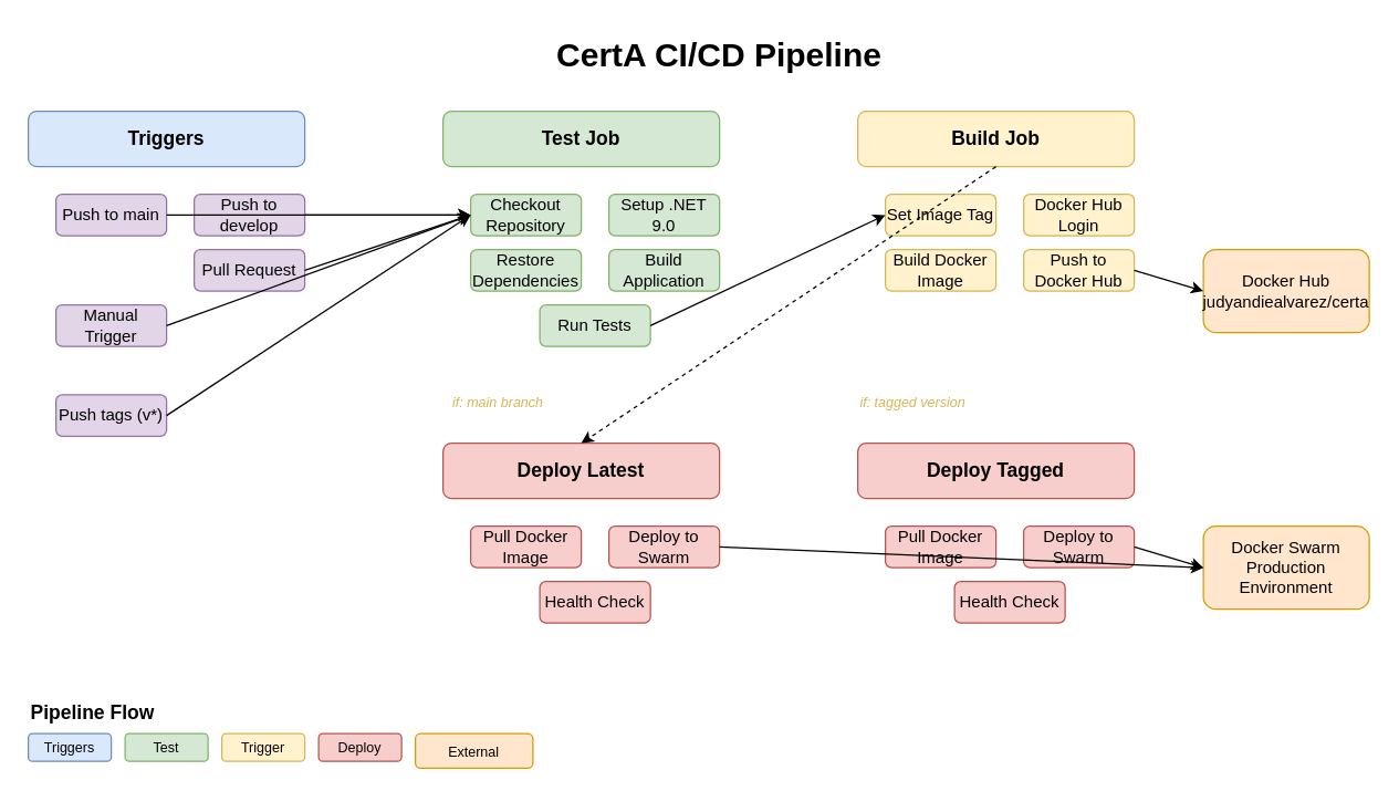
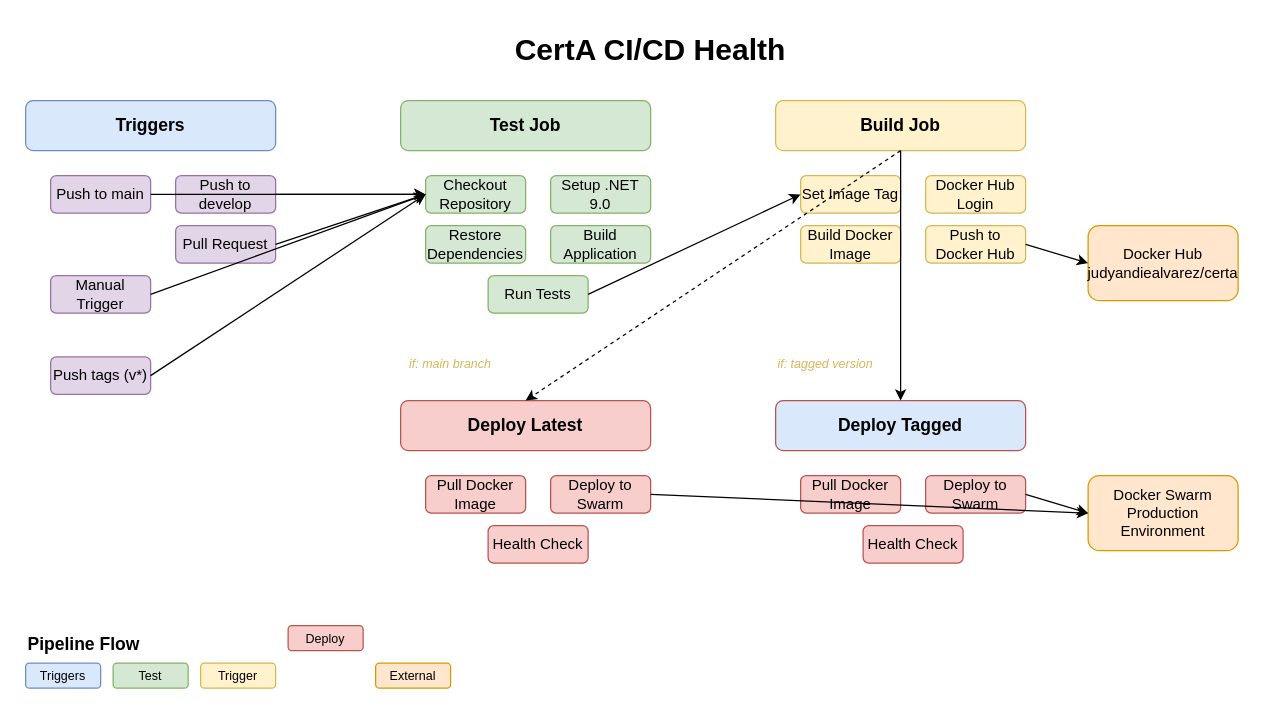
  <mxCell id="0" />
  <mxCell id="1" parent="0" />
- <mxCell id="2" value="CertA CI/CD Pipeline" style="text;html=1;strokeColor=none;fillColor=none;align=center;verticalAlign=middle;whiteSpace=wrap;rounded=0;fontSize=24;fontStyle=1;" vertex="1" parent="1"><mxGeometry x="370" y="20" width="300" height="40" as="geometry" /></mxCell>
+ <mxCell id="2" value="CertA CI/CD Health" style="text;html=1;strokeColor=none;fillColor=none;align=center;verticalAlign=middle;whiteSpace=wrap;rounded=0;fontSize=24;fontStyle=1;" vertex="1" parent="1"><mxGeometry x="370" y="20" width="300" height="40" as="geometry" /></mxCell>
  <mxCell id="3" value="Triggers" style="rounded=1;whiteSpace=wrap;html=1;fillColor=#dae8fc;strokeColor=#6c8ebf;fontSize=14;fontStyle=1;" vertex="1" parent="1"><mxGeometry x="20" y="80" width="200" height="40" as="geometry" /></mxCell>
  <mxCell id="4" value="Push to main" style="rounded=1;whiteSpace=wrap;html=1;fillColor=#e1d5e7;strokeColor=#9673a6;" vertex="1" parent="1"><mxGeometry x="40" y="140" width="80" height="30" as="geometry" /></mxCell>
  <mxCell id="5" value="Push to develop" style="rounded=1;whiteSpace=wrap;html=1;fillColor=#e1d5e7;strokeColor=#9673a6;" vertex="1" parent="1"><mxGeometry x="140" y="140" width="80" height="30" as="geometry" /></mxCell>
  <mxCell id="6" value="Push tags (v*)" style="rounded=1;whiteSpace=wrap;html=1;fillColor=#e1d5e7;strokeColor=#9673a6;" vertex="1" parent="1"><mxGeometry x="40" y="285" width="80" height="30" as="geometry" /></mxCell>
  <mxCell id="7" value="Pull Request" style="rounded=1;whiteSpace=wrap;html=1;fillColor=#e1d5e7;strokeColor=#9673a6;" vertex="1" parent="1"><mxGeometry x="140" y="180" width="80" height="30" as="geometry" /></mxCell>
  <mxCell id="8" value="Manual Trigger" style="rounded=1;whiteSpace=wrap;html=1;fillColor=#e1d5e7;strokeColor=#9673a6;" vertex="1" parent="1"><mxGeometry x="40" y="220" width="80" height="30" as="geometry" /></mxCell>
  <mxCell id="9" value="Test Job" style="rounded=1;whiteSpace=wrap;html=1;fillColor=#d5e8d4;strokeColor=#82b366;fontSize=14;fontStyle=1;" vertex="1" parent="1"><mxGeometry x="320" y="80" width="200" height="40" as="geometry" /></mxCell>
  <mxCell id="10" value="Checkout Repository" style="rounded=1;whiteSpace=wrap;html=1;fillColor=#d5e8d4;strokeColor=#82b366;" vertex="1" parent="1"><mxGeometry x="340" y="140" width="80" height="30" as="geometry" /></mxCell>
  <mxCell id="11" value="Setup .NET 9.0" style="rounded=1;whiteSpace=wrap;html=1;fillColor=#d5e8d4;strokeColor=#82b366;" vertex="1" parent="1"><mxGeometry x="440" y="140" width="80" height="30" as="geometry" /></mxCell>
  <mxCell id="12" value="Restore Dependencies" style="rounded=1;whiteSpace=wrap;html=1;fillColor=#d5e8d4;strokeColor=#82b366;" vertex="1" parent="1"><mxGeometry x="340" y="180" width="80" height="30" as="geometry" /></mxCell>
  <mxCell id="13" value="Build Application" style="rounded=1;whiteSpace=wrap;html=1;fillColor=#d5e8d4;strokeColor=#82b366;" vertex="1" parent="1"><mxGeometry x="440" y="180" width="80" height="30" as="geometry" /></mxCell>
  <mxCell id="14" value="Run Tests" style="rounded=1;whiteSpace=wrap;html=1;fillColor=#d5e8d4;strokeColor=#82b366;" vertex="1" parent="1"><mxGeometry x="390" y="220" width="80" height="30" as="geometry" /></mxCell>
  <mxCell id="15" value="Build Job" style="rounded=1;whiteSpace=wrap;html=1;fillColor=#fff2cc;strokeColor=#d6b656;fontSize=14;fontStyle=1;" vertex="1" parent="1"><mxGeometry x="620" y="80" width="200" height="40" as="geometry" /></mxCell>
  <mxCell id="16" value="Set Image Tag" style="rounded=1;whiteSpace=wrap;html=1;fillColor=#fff2cc;strokeColor=#d6b656;" vertex="1" parent="1"><mxGeometry x="640" y="140" width="80" height="30" as="geometry" /></mxCell>
  <mxCell id="17" value="Docker Hub Login" style="rounded=1;whiteSpace=wrap;html=1;fillColor=#fff2cc;strokeColor=#d6b656;" vertex="1" parent="1"><mxGeometry x="740" y="140" width="80" height="30" as="geometry" /></mxCell>
  <mxCell id="18" value="Build Docker Image" style="rounded=1;whiteSpace=wrap;html=1;fillColor=#fff2cc;strokeColor=#d6b656;" vertex="1" parent="1"><mxGeometry x="640" y="180" width="80" height="30" as="geometry" /></mxCell>
  <mxCell id="19" value="Push to Docker Hub" style="rounded=1;whiteSpace=wrap;html=1;fillColor=#fff2cc;strokeColor=#d6b656;" vertex="1" parent="1"><mxGeometry x="740" y="180" width="80" height="30" as="geometry" /></mxCell>
  <mxCell id="20" value="Deploy Latest" style="rounded=1;whiteSpace=wrap;html=1;fillColor=#f8cecc;strokeColor=#b85450;fontSize=14;fontStyle=1;" vertex="1" parent="1"><mxGeometry x="320" y="320" width="200" height="40" as="geometry" /></mxCell>
- <mxCell id="21" value="Deploy Tagged" style="rounded=1;whiteSpace=wrap;html=1;fillColor=#f8cecc;strokeColor=#b85450;fontSize=14;fontStyle=1;" vertex="1" parent="1"><mxGeometry x="620" y="320" width="200" height="40" as="geometry" /></mxCell>
+ <mxCell id="21" value="Deploy Tagged" style="rounded=1;whiteSpace=wrap;html=1;fillColor=#dae8fc;strokeColor=#b85450;fontSize=14;fontStyle=1;" vertex="1" parent="1"><mxGeometry x="620" y="320" width="200" height="40" as="geometry" /></mxCell>
  <mxCell id="22" value="Pull Docker Image" style="rounded=1;whiteSpace=wrap;html=1;fillColor=#f8cecc;strokeColor=#b85450;" vertex="1" parent="1"><mxGeometry x="340" y="380" width="80" height="30" as="geometry" /></mxCell>
  <mxCell id="23" value="Deploy to Swarm" style="rounded=1;whiteSpace=wrap;html=1;fillColor=#f8cecc;strokeColor=#b85450;" vertex="1" parent="1"><mxGeometry x="440" y="380" width="80" height="30" as="geometry" /></mxCell>
  <mxCell id="24" value="Health Check" style="rounded=1;whiteSpace=wrap;html=1;fillColor=#f8cecc;strokeColor=#b85450;" vertex="1" parent="1"><mxGeometry x="390" y="420" width="80" height="30" as="geometry" /></mxCell>
  <mxCell id="25" value="Pull Docker Image" style="rounded=1;whiteSpace=wrap;html=1;fillColor=#f8cecc;strokeColor=#b85450;" vertex="1" parent="1"><mxGeometry x="640" y="380" width="80" height="30" as="geometry" /></mxCell>
  <mxCell id="26" value="Deploy to Swarm" style="rounded=1;whiteSpace=wrap;html=1;fillColor=#f8cecc;strokeColor=#b85450;" vertex="1" parent="1"><mxGeometry x="740" y="380" width="80" height="30" as="geometry" /></mxCell>
  <mxCell id="27" value="Health Check" style="rounded=1;whiteSpace=wrap;html=1;fillColor=#f8cecc;strokeColor=#b85450;" vertex="1" parent="1"><mxGeometry x="690" y="420" width="80" height="30" as="geometry" /></mxCell>
  <mxCell id="28" value="Docker Hub&#10;judyandiealvarez/certa" style="rounded=1;whiteSpace=wrap;html=1;fillColor=#ffe6cc;strokeColor=#d79b00;fontSize=12;" vertex="1" parent="1"><mxGeometry x="870" y="180" width="120" height="60" as="geometry" /></mxCell>
  <mxCell id="29" value="Docker Swarm&#10;Production Environment" style="rounded=1;whiteSpace=wrap;html=1;fillColor=#ffe6cc;strokeColor=#d79b00;fontSize=12;" vertex="1" parent="1"><mxGeometry x="870" y="380" width="120" height="60" as="geometry" /></mxCell>
  <mxCell id="30" value="" style="endArrow=classic;html=1;rounded=0;exitX=1;exitY=0.5;exitDx=0;exitDy=0;entryX=0;entryY=0.5;entryDx=0;entryDy=0;" edge="1" parent="1" source="4" target="10"><mxGeometry width="50" height="50" relative="1" as="geometry"><mxPoint x="130" y="155" as="sourcePoint" /><mxPoint x="180" y="105" as="targetPoint" /></mxGeometry></mxCell>
  <mxCell id="31" value="" style="endArrow=classic;html=1;rounded=0;exitX=1;exitY=0.5;exitDx=0;exitDy=0;entryX=0;entryY=0.5;entryDx=0;entryDy=0;" edge="1" parent="1" source="5" target="10"><mxGeometry width="50" height="50" relative="1" as="geometry"><mxPoint x="230" y="155" as="sourcePoint" /><mxPoint x="280" y="105" as="targetPoint" /></mxGeometry></mxCell>
  <mxCell id="32" value="" style="endArrow=classic;html=1;rounded=0;exitX=1;exitY=0.5;exitDx=0;exitDy=0;entryX=0;entryY=0.5;entryDx=0;entryDy=0;" edge="1" parent="1" source="6" target="10"><mxGeometry width="50" height="50" relative="1" as="geometry"><mxPoint x="130" y="195" as="sourcePoint" /><mxPoint x="180" y="145" as="targetPoint" /></mxGeometry></mxCell>
  <mxCell id="33" value="" style="endArrow=classic;html=1;rounded=0;exitX=1;exitY=0.5;exitDx=0;exitDy=0;entryX=0;entryY=0.5;entryDx=0;entryDy=0;" edge="1" parent="1" source="7" target="10"><mxGeometry width="50" height="50" relative="1" as="geometry"><mxPoint x="230" y="195" as="sourcePoint" /><mxPoint x="280" y="145" as="targetPoint" /></mxGeometry></mxCell>
  <mxCell id="34" value="" style="endArrow=classic;html=1;rounded=0;exitX=1;exitY=0.5;exitDx=0;exitDy=0;entryX=0;entryY=0.5;entryDx=0;entryDy=0;" edge="1" parent="1" source="8" target="10"><mxGeometry width="50" height="50" relative="1" as="geometry"><mxPoint x="130" y="235" as="sourcePoint" /><mxPoint x="180" y="185" as="targetPoint" /></mxGeometry></mxCell>
  <mxCell id="35" value="" style="endArrow=classic;html=1;rounded=0;exitX=1;exitY=0.5;exitDx=0;exitDy=0;entryX=0;entryY=0.5;entryDx=0;entryDy=0;" edge="1" parent="1" source="14" target="16"><mxGeometry width="50" height="50" relative="1" as="geometry"><mxPoint x="480" y="235" as="sourcePoint" /><mxPoint x="530" y="185" as="targetPoint" /></mxGeometry></mxCell>
  <mxCell id="36" value="" style="endArrow=classic;html=1;rounded=0;exitX=1;exitY=0.5;exitDx=0;exitDy=0;entryX=0;entryY=0.5;entryDx=0;entryDy=0;" edge="1" parent="1" source="19" target="28"><mxGeometry width="50" height="50" relative="1" as="geometry"><mxPoint x="830" y="195" as="sourcePoint" /><mxPoint x="880" y="145" as="targetPoint" /></mxGeometry></mxCell>
  <mxCell id="37" value="" style="endArrow=classic;html=1;rounded=0;exitX=0.5;exitY=1;exitDx=0;exitDy=0;entryX=0.5;entryY=0;entryDx=0;entryDy=0;dashed=1;" edge="1" parent="1" source="15" target="20"><mxGeometry width="50" height="50" relative="1" as="geometry"><mxPoint x="720" y="130" as="sourcePoint" /><mxPoint x="420" y="180" as="targetPoint" /></mxGeometry></mxCell>
+ <mxCell id="38" value="" style="endArrow=classic;html=1;rounded=0;exitX=0.5;exitY=1;exitDx=0;exitDy=0;entryX=0.5;entryY=0;entryDx=0;entryDy=0;" edge="1" parent="1" source="15" target="21"><mxGeometry width="50" height="50" relative="1" as="geometry"><mxPoint x="720" y="130" as="sourcePoint" /><mxPoint x="720" y="180" as="targetPoint" /></mxGeometry></mxCell>
  <mxCell id="39" value="" style="endArrow=classic;html=1;rounded=0;exitX=1;exitY=0.5;exitDx=0;exitDy=0;entryX=0;entryY=0.5;entryDx=0;entryDy=0;" edge="1" parent="1" source="23" target="29"><mxGeometry width="50" height="50" relative="1" as="geometry"><mxPoint x="530" y="395" as="sourcePoint" /><mxPoint x="580" y="345" as="targetPoint" /></mxGeometry></mxCell>
  <mxCell id="40" value="" style="endArrow=classic;html=1;rounded=0;exitX=1;exitY=0.5;exitDx=0;exitDy=0;entryX=0;entryY=0.5;entryDx=0;entryDy=0;" edge="1" parent="1" source="26" target="29"><mxGeometry width="50" height="50" relative="1" as="geometry"><mxPoint x="830" y="395" as="sourcePoint" /><mxPoint x="880" y="345" as="targetPoint" /></mxGeometry></mxCell>
  <mxCell id="41" value="if: main branch" style="text;html=1;strokeColor=none;fillColor=none;align=center;verticalAlign=middle;whiteSpace=wrap;rounded=0;fontSize=10;fontStyle=2;fontColor=#d6b656;" vertex="1" parent="1"><mxGeometry x="320" y="280" width="80" height="20" as="geometry" /></mxCell>
  <mxCell id="42" value="if: tagged version" style="text;html=1;strokeColor=none;fillColor=none;align=center;verticalAlign=middle;whiteSpace=wrap;rounded=0;fontSize=10;fontStyle=2;fontColor=#d6b656;" vertex="1" parent="1"><mxGeometry x="620" y="280" width="80" height="20" as="geometry" /></mxCell>
  <mxCell id="43" value="Pipeline Flow" style="text;html=1;strokeColor=none;fillColor=none;align=left;verticalAlign=top;whiteSpace=wrap;rounded=0;fontSize=14;fontStyle=1;" vertex="1" parent="1"><mxGeometry x="20" y="500" width="100" height="30" as="geometry" /></mxCell>
  <mxCell id="44" value="Triggers" style="rounded=1;whiteSpace=wrap;html=1;fillColor=#dae8fc;strokeColor=#6c8ebf;fontSize=10;" vertex="1" parent="1"><mxGeometry x="20" y="530" width="60" height="20" as="geometry" /></mxCell>
  <mxCell id="45" value="Test" style="rounded=1;whiteSpace=wrap;html=1;fillColor=#d5e8d4;strokeColor=#82b366;fontSize=10;" vertex="1" parent="1"><mxGeometry x="90" y="530" width="60" height="20" as="geometry" /></mxCell>
  <mxCell id="46" value="Trigger" style="rounded=1;whiteSpace=wrap;html=1;fillColor=#fff2cc;strokeColor=#d6b656;fontSize=10;" vertex="1" parent="1"><mxGeometry x="160" y="530" width="60" height="20" as="geometry" /></mxCell>
- <mxCell id="47" value="Deploy" style="rounded=1;whiteSpace=wrap;html=1;fillColor=#f8cecc;strokeColor=#b85450;fontSize=10;" vertex="1" parent="1"><mxGeometry x="230" y="530" width="60" height="20" as="geometry" /></mxCell>
- <mxCell id="48" value="External" style="rounded=1;whiteSpace=wrap;html=1;fillColor=#ffe6cc;strokeColor=#d79b00;fontSize=10;" vertex="1" parent="1"><mxGeometry x="300" y="530" width="85" height="25" as="geometry" /></mxCell>
+ <mxCell id="47" value="Deploy" style="rounded=1;whiteSpace=wrap;html=1;fillColor=#f8cecc;strokeColor=#b85450;fontSize=10;" vertex="1" parent="1"><mxGeometry x="230" y="500" width="60" height="20" as="geometry" /></mxCell>
+ <mxCell id="48" value="External" style="rounded=1;whiteSpace=wrap;html=1;fillColor=#ffe6cc;strokeColor=#d79b00;fontSize=10;" vertex="1" parent="1"><mxGeometry x="300" y="530" width="60" height="20" as="geometry" /></mxCell>
